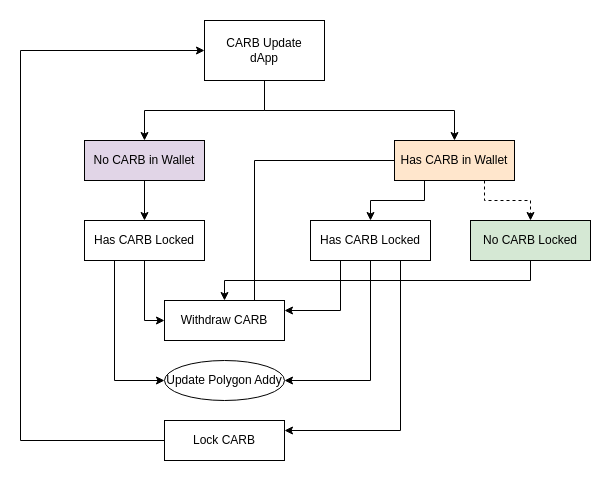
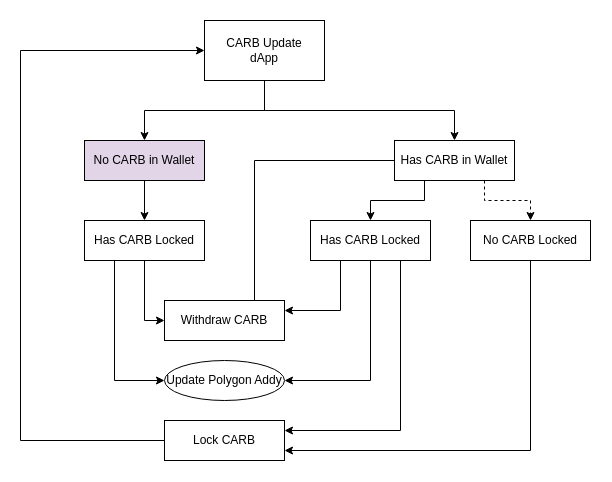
  <mxCell id="0" />
  <mxCell id="1" parent="0" />
  <mxCell id="2" style="edgeStyle=orthogonalEdgeStyle;rounded=0;orthogonalLoop=1;jettySize=auto;html=1;exitX=0.5;exitY=1;exitDx=0;exitDy=0;entryX=0.5;entryY=0;entryDx=0;entryDy=0;" edge="1" parent="1" source="4" target="9"><mxGeometry relative="1" as="geometry" /></mxCell>
  <mxCell id="3" style="edgeStyle=orthogonalEdgeStyle;rounded=0;orthogonalLoop=1;jettySize=auto;html=1;exitX=0.5;exitY=1;exitDx=0;exitDy=0;entryX=0.5;entryY=0;entryDx=0;entryDy=0;" edge="1" parent="1" source="4" target="7"><mxGeometry relative="1" as="geometry" /></mxCell>
  <mxCell id="4" value="CARB Update&lt;br&gt;dApp" style="rounded=0;whiteSpace=wrap;html=1;" vertex="1" parent="1"><mxGeometry x="204" y="20" width="120" height="60" as="geometry" /></mxCell>
  <mxCell id="5" style="edgeStyle=orthogonalEdgeStyle;rounded=0;orthogonalLoop=1;jettySize=auto;html=1;exitX=0.25;exitY=1;exitDx=0;exitDy=0;entryX=0.5;entryY=0;entryDx=0;entryDy=0;" edge="1" parent="1" source="7" target="19"><mxGeometry relative="1" as="geometry" /></mxCell>
  <mxCell id="6" style="edgeStyle=orthogonalEdgeStyle;rounded=0;orthogonalLoop=1;jettySize=auto;html=1;exitX=0.75;exitY=1;exitDx=0;exitDy=0;entryX=0.5;entryY=0;entryDx=0;entryDy=0;dashed=1;" edge="1" parent="1" source="7" target="21"><mxGeometry relative="1" as="geometry" /></mxCell>
- <mxCell id="7" value="Has CARB in Wallet" style="rounded=0;whiteSpace=wrap;html=1;fillColor=#ffe6cc;" vertex="1" parent="1"><mxGeometry x="394" y="140" width="120" height="40" as="geometry" /></mxCell>
+ <mxCell id="7" value="Has CARB in Wallet" style="rounded=0;whiteSpace=wrap;html=1;" vertex="1" parent="1"><mxGeometry x="394" y="140" width="120" height="40" as="geometry" /></mxCell>
  <mxCell id="8" style="edgeStyle=orthogonalEdgeStyle;rounded=0;orthogonalLoop=1;jettySize=auto;html=1;exitX=0.5;exitY=1;exitDx=0;exitDy=0;entryX=0.5;entryY=0;entryDx=0;entryDy=0;" edge="1" parent="1" source="9" target="12"><mxGeometry relative="1" as="geometry" /></mxCell>
  <mxCell id="9" value="No CARB in Wallet" style="rounded=0;whiteSpace=wrap;html=1;fillColor=#e1d5e7;" vertex="1" parent="1"><mxGeometry x="84" y="140" width="120" height="40" as="geometry" /></mxCell>
  <mxCell id="10" style="edgeStyle=orthogonalEdgeStyle;rounded=0;orthogonalLoop=1;jettySize=auto;html=1;exitX=0.5;exitY=1;exitDx=0;exitDy=0;entryX=0;entryY=0.5;entryDx=0;entryDy=0;" edge="1" parent="1" source="12" target="14"><mxGeometry relative="1" as="geometry"><Array as="points"><mxPoint x="144" y="320" /></Array></mxGeometry></mxCell>
  <mxCell id="11" style="edgeStyle=orthogonalEdgeStyle;rounded=0;orthogonalLoop=1;jettySize=auto;html=1;exitX=0.25;exitY=1;exitDx=0;exitDy=0;entryX=0;entryY=0.5;entryDx=0;entryDy=0;" edge="1" parent="1" source="12" target="15"><mxGeometry relative="1" as="geometry" /></mxCell>
  <mxCell id="12" value="Has CARB Locked" style="rounded=0;whiteSpace=wrap;html=1;" vertex="1" parent="1"><mxGeometry x="84" y="220" width="120" height="40" as="geometry" /></mxCell>
  <mxCell id="13" style="edgeStyle=orthogonalEdgeStyle;rounded=0;orthogonalLoop=1;jettySize=auto;html=1;exitX=0.75;exitY=0;exitDx=0;exitDy=0;entryX=0;entryY=0.5;entryDx=0;entryDy=0;endArrow=none;" edge="1" parent="1" source="14" target="7"><mxGeometry relative="1" as="geometry" /></mxCell>
  <mxCell id="14" value="Withdraw CARB" style="rounded=0;whiteSpace=wrap;html=1;" vertex="1" parent="1"><mxGeometry x="164" y="300" width="120" height="40" as="geometry" /></mxCell>
  <mxCell id="15" value="Update Polygon Addy" style="ellipse;whiteSpace=wrap;html=1;" vertex="1" parent="1"><mxGeometry x="164" y="360" width="120" height="40" as="geometry" /></mxCell>
  <mxCell id="16" style="edgeStyle=orthogonalEdgeStyle;rounded=0;orthogonalLoop=1;jettySize=auto;html=1;exitX=0.25;exitY=1;exitDx=0;exitDy=0;entryX=1;entryY=0.25;entryDx=0;entryDy=0;" edge="1" parent="1" source="19" target="14"><mxGeometry relative="1" as="geometry" /></mxCell>
  <mxCell id="17" style="edgeStyle=orthogonalEdgeStyle;rounded=0;orthogonalLoop=1;jettySize=auto;html=1;exitX=0.5;exitY=1;exitDx=0;exitDy=0;entryX=1;entryY=0.5;entryDx=0;entryDy=0;" edge="1" parent="1" source="19" target="15"><mxGeometry relative="1" as="geometry" /></mxCell>
  <mxCell id="18" style="edgeStyle=orthogonalEdgeStyle;rounded=0;orthogonalLoop=1;jettySize=auto;html=1;exitX=0.75;exitY=1;exitDx=0;exitDy=0;entryX=1;entryY=0.25;entryDx=0;entryDy=0;" edge="1" parent="1" source="19" target="23"><mxGeometry relative="1" as="geometry" /></mxCell>
  <mxCell id="19" value="Has CARB Locked" style="rounded=0;whiteSpace=wrap;html=1;" vertex="1" parent="1"><mxGeometry x="310" y="220" width="120" height="40" as="geometry" /></mxCell>
- <mxCell id="20" style="edgeStyle=orthogonalEdgeStyle;rounded=0;orthogonalLoop=1;jettySize=auto;html=1;exitX=0.5;exitY=1;exitDx=0;exitDy=0;" edge="1" parent="1" source="21" target="14"><mxGeometry relative="1" as="geometry" /></mxCell>
- <mxCell id="21" value="No CARB Locked" style="rounded=0;whiteSpace=wrap;html=1;fillColor=#d5e8d4;" vertex="1" parent="1"><mxGeometry x="470" y="220" width="120" height="40" as="geometry" /></mxCell>
+ <mxCell id="20" style="edgeStyle=orthogonalEdgeStyle;rounded=0;orthogonalLoop=1;jettySize=auto;html=1;exitX=0.5;exitY=1;exitDx=0;exitDy=0;entryX=1;entryY=0.75;entryDx=0;entryDy=0;" edge="1" parent="1" source="21" target="23"><mxGeometry relative="1" as="geometry" /></mxCell>
+ <mxCell id="21" value="No CARB Locked" style="rounded=0;whiteSpace=wrap;html=1;" vertex="1" parent="1"><mxGeometry x="470" y="220" width="120" height="40" as="geometry" /></mxCell>
  <mxCell id="22" style="edgeStyle=orthogonalEdgeStyle;rounded=0;orthogonalLoop=1;jettySize=auto;html=1;exitX=0;exitY=0.5;exitDx=0;exitDy=0;entryX=0;entryY=0.5;entryDx=0;entryDy=0;" edge="1" parent="1" source="23" target="4"><mxGeometry relative="1" as="geometry"><Array as="points"><mxPoint x="20" y="440" /><mxPoint x="20" y="50" /></Array></mxGeometry></mxCell>
  <mxCell id="23" value="Lock CARB" style="rounded=0;whiteSpace=wrap;html=1;" vertex="1" parent="1"><mxGeometry x="164" y="420" width="120" height="40" as="geometry" /></mxCell>
